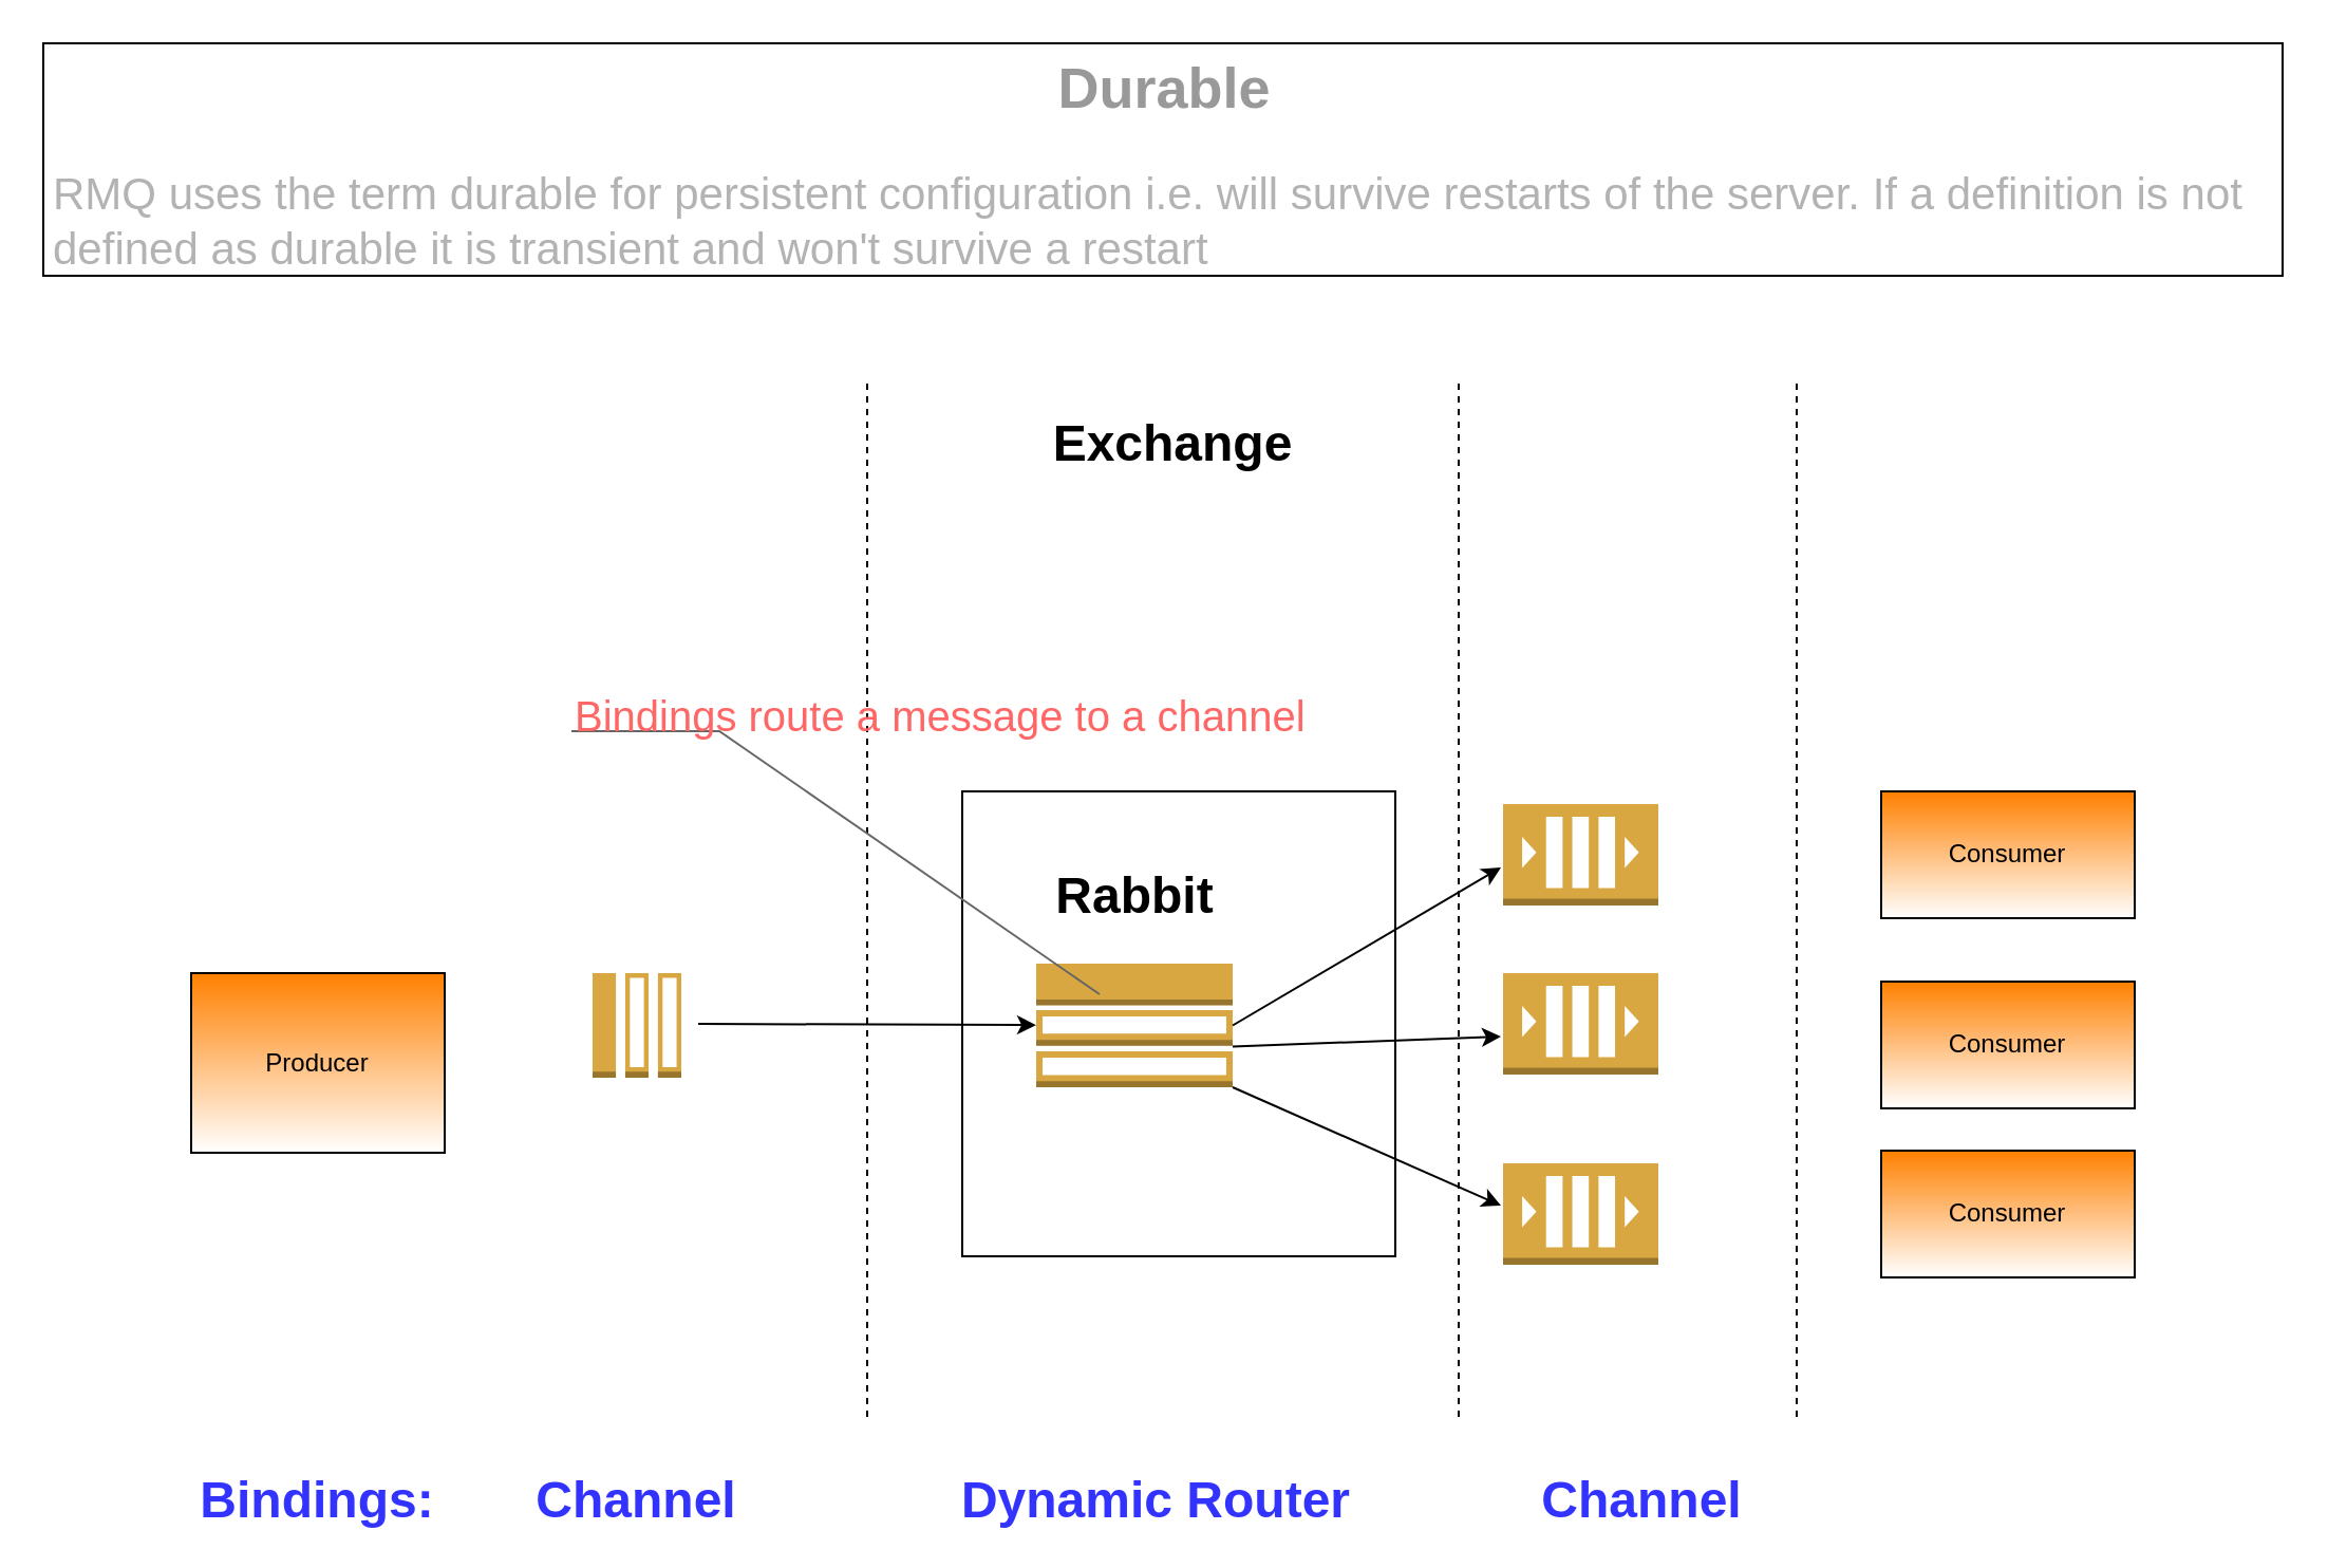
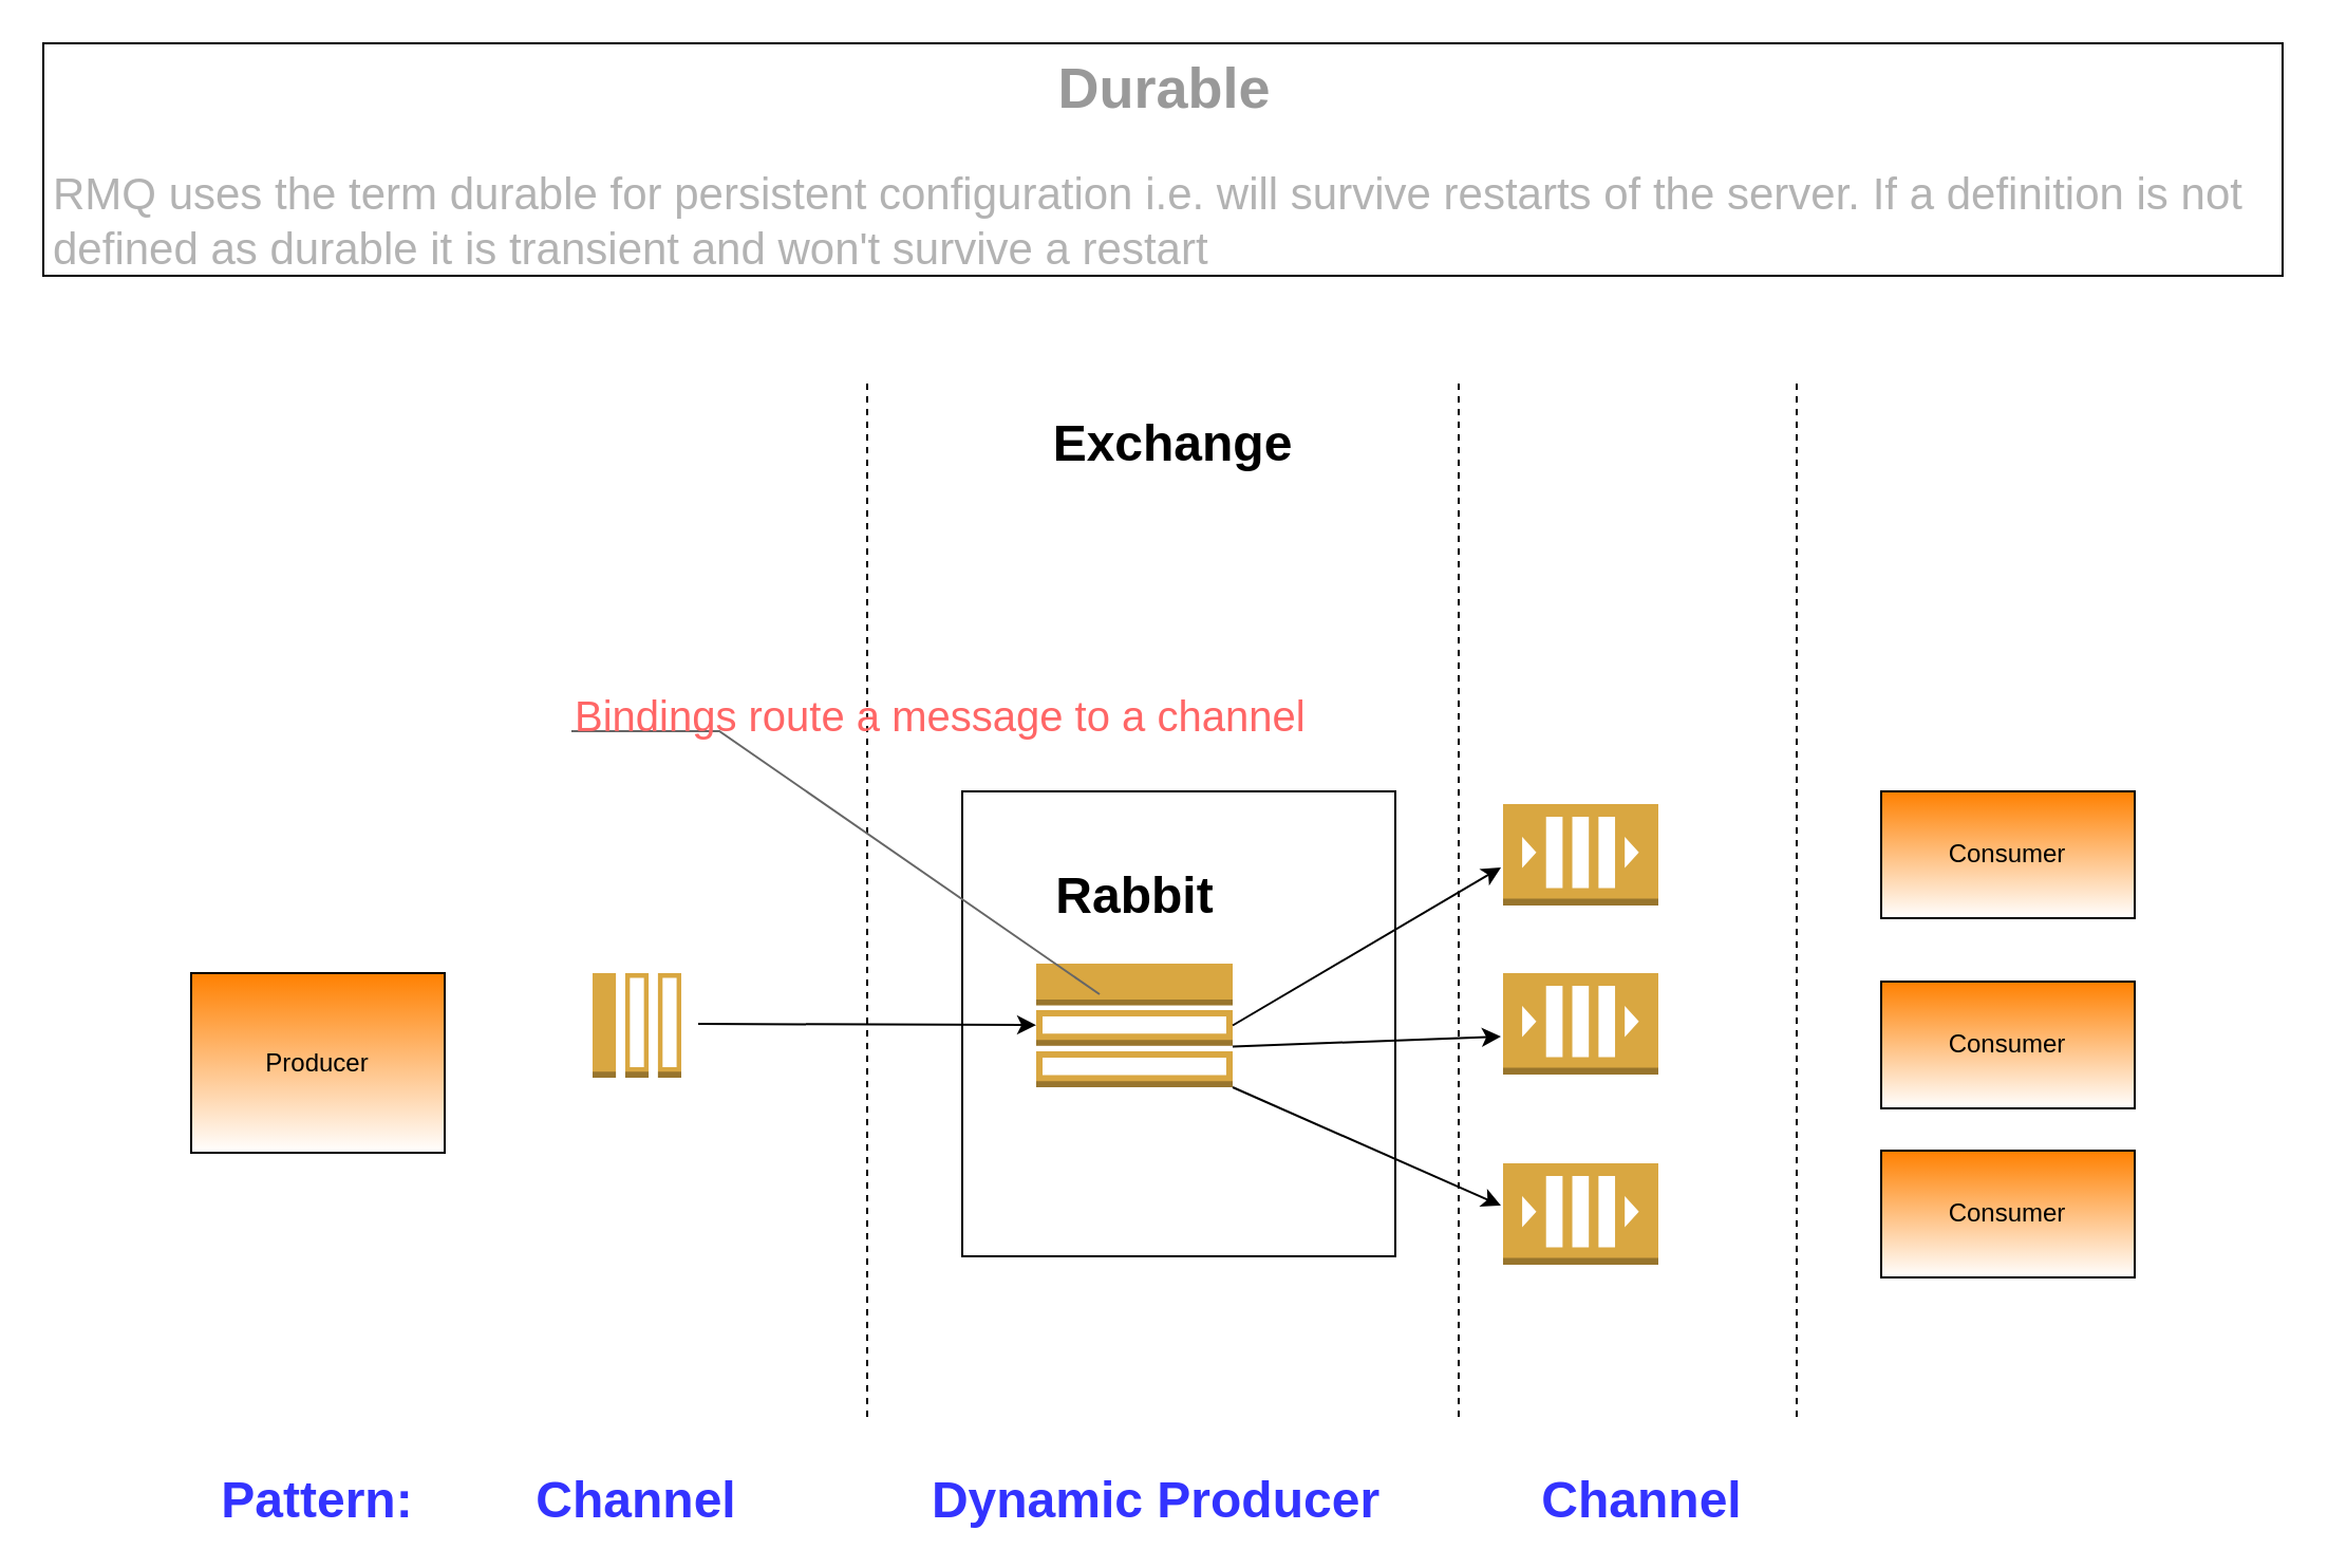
  <mxCell id="0" />
  <mxCell id="1" parent="0" />
  <mxCell id="2" value="" style="rounded=0;whiteSpace=wrap;html=1;direction=south;" vertex="1" parent="1"><mxGeometry x="455" y="374" width="205" height="220" as="geometry" /></mxCell>
  <mxCell id="3" value="" style="endArrow=classic;html=1;" edge="1" parent="1" target="8"><mxGeometry width="50" height="50" relative="1" as="geometry"><mxPoint x="330" y="484" as="sourcePoint" /><mxPoint x="410" y="360" as="targetPoint" /></mxGeometry></mxCell>
  <mxCell id="4" value="" style="outlineConnect=0;dashed=0;verticalLabelPosition=bottom;verticalAlign=top;align=center;html=1;shape=mxgraph.aws3.message;fillColor=#D9A741;gradientColor=none;" vertex="1" parent="1"><mxGeometry x="280" y="460" width="42" height="49.5" as="geometry" /></mxCell>
  <mxCell id="5" value="" style="outlineConnect=0;dashed=0;verticalLabelPosition=bottom;verticalAlign=top;align=center;html=1;shape=mxgraph.aws3.queue;fillColor=#D9A741;gradientColor=none;" vertex="1" parent="1"><mxGeometry x="711" y="380" width="73.5" height="48" as="geometry" /></mxCell>
  <mxCell id="6" value="" style="outlineConnect=0;dashed=0;verticalLabelPosition=bottom;verticalAlign=top;align=center;html=1;shape=mxgraph.aws3.queue;fillColor=#D9A741;gradientColor=none;" vertex="1" parent="1"><mxGeometry x="711" y="460" width="73.5" height="48" as="geometry" /></mxCell>
  <mxCell id="7" value="" style="outlineConnect=0;dashed=0;verticalLabelPosition=bottom;verticalAlign=top;align=center;html=1;shape=mxgraph.aws3.queue;fillColor=#D9A741;gradientColor=none;" vertex="1" parent="1"><mxGeometry x="711" y="550" width="73.5" height="48" as="geometry" /></mxCell>
  <mxCell id="8" value="" style="outlineConnect=0;dashed=0;verticalLabelPosition=bottom;verticalAlign=top;align=center;html=1;shape=mxgraph.aws3.topic_2;fillColor=#D9A741;gradientColor=none;" vertex="1" parent="1"><mxGeometry x="490" y="455.5" width="93" height="58.5" as="geometry" /></mxCell>
  <mxCell id="9" value="Producer" style="rounded=0;whiteSpace=wrap;html=1;gradientColor=#ffffff;fillColor=#FF8000;" vertex="1" parent="1"><mxGeometry x="90" y="460" width="120" height="85" as="geometry" /></mxCell>
  <mxCell id="10" value="Consumer" style="rounded=0;whiteSpace=wrap;html=1;gradientColor=#ffffff;fillColor=#FF8000;" vertex="1" parent="1"><mxGeometry x="890" y="374" width="120" height="60" as="geometry" /></mxCell>
  <mxCell id="11" value="Consumer" style="rounded=0;whiteSpace=wrap;html=1;gradientColor=#ffffff;fillColor=#FF8000;" vertex="1" parent="1"><mxGeometry x="890" y="464" width="120" height="60" as="geometry" /></mxCell>
  <mxCell id="12" value="Consumer" style="rounded=0;whiteSpace=wrap;html=1;gradientColor=#ffffff;fillColor=#FF8000;" vertex="1" parent="1"><mxGeometry x="890" y="544" width="120" height="60" as="geometry" /></mxCell>
  <mxCell id="13" value="" style="endArrow=classic;html=1;exitX=1;exitY=0.5;exitDx=0;exitDy=0;exitPerimeter=0;" edge="1" parent="1" source="8"><mxGeometry width="50" height="50" relative="1" as="geometry"><mxPoint x="680" y="440" as="sourcePoint" /><mxPoint x="710" y="410" as="targetPoint" /></mxGeometry></mxCell>
  <mxCell id="14" value="" style="endArrow=classic;html=1;exitX=1;exitY=0.5;exitDx=0;exitDy=0;exitPerimeter=0;" edge="1" parent="1"><mxGeometry width="50" height="50" relative="1" as="geometry"><mxPoint x="583" y="494.75" as="sourcePoint" /><mxPoint x="710" y="490" as="targetPoint" /></mxGeometry></mxCell>
  <mxCell id="15" value="" style="endArrow=classic;html=1;exitX=1;exitY=1;exitDx=0;exitDy=0;exitPerimeter=0;" edge="1" parent="1" source="8"><mxGeometry width="50" height="50" relative="1" as="geometry"><mxPoint x="660" y="620" as="sourcePoint" /><mxPoint x="710" y="570" as="targetPoint" /></mxGeometry></mxCell>
  <mxCell id="16" value="&lt;font size=&quot;1&quot;&gt;&lt;b style=&quot;font-size: 24px&quot;&gt;Exchange&lt;/b&gt;&lt;/font&gt;" style="text;html=1;strokeColor=none;fillColor=none;align=center;verticalAlign=middle;whiteSpace=wrap;rounded=0;" vertex="1" parent="1"><mxGeometry x="535" y="200" width="40" height="20" as="geometry" /></mxCell>
  <mxCell id="17" value="" style="endArrow=none;dashed=1;html=1;" edge="1" parent="1"><mxGeometry width="50" height="50" relative="1" as="geometry"><mxPoint x="690" y="670" as="sourcePoint" /><mxPoint x="690" y="180" as="targetPoint" /></mxGeometry></mxCell>
  <mxCell id="18" value="" style="endArrow=none;dashed=1;html=1;" edge="1" parent="1"><mxGeometry width="50" height="50" relative="1" as="geometry"><mxPoint x="410" y="670" as="sourcePoint" /><mxPoint x="410" y="180" as="targetPoint" /></mxGeometry></mxCell>
  <mxCell id="19" value="" style="endArrow=none;dashed=1;html=1;" edge="1" parent="1"><mxGeometry width="50" height="50" relative="1" as="geometry"><mxPoint x="850" y="670" as="sourcePoint" /><mxPoint x="850" y="180" as="targetPoint" /></mxGeometry></mxCell>
  <mxCell id="20" value="&lt;font size=&quot;1&quot;&gt;&lt;b style=&quot;font-size: 24px&quot;&gt;Rabbit&lt;/b&gt;&lt;/font&gt;" style="text;html=1;strokeColor=none;fillColor=none;align=center;verticalAlign=middle;whiteSpace=wrap;rounded=0;" vertex="1" parent="1"><mxGeometry x="516.5" y="414" width="40" height="20" as="geometry" /></mxCell>
  <mxCell id="21" value="&lt;font color=&quot;#ff6666&quot; style=&quot;font-size: 20px&quot;&gt;Bindings route a message to a channel&lt;/font&gt;" style="strokeWidth=1;shadow=0;dashed=0;align=center;html=1;shape=mxgraph.mockup.text.callout;linkText=;textSize=17;textColor=#666666;callDir=NW;callStyle=line;fontSize=17;fontColor=#666666;align=left;verticalAlign=top;strokeColor=#666666;fillColor=#FF8000;gradientColor=#ffffff;" vertex="1" parent="1"><mxGeometry x="270" y="320" width="250" height="150" as="geometry" /></mxCell>
  <mxCell id="22" value="&lt;font color=&quot;#ff6666&quot; style=&quot;font-size: 20px&quot;&gt;&lt;br&gt;&lt;/font&gt;" style="text;html=1;strokeColor=none;fillColor=none;align=center;verticalAlign=middle;whiteSpace=wrap;rounded=0;" vertex="1" parent="1"><mxGeometry x="475.75" y="190" width="163.5" height="20" as="geometry" /></mxCell>
- <mxCell id="23" value="&lt;span style=&quot;font-size: 24px&quot;&gt;&lt;b&gt;&lt;font color=&quot;#3333ff&quot;&gt;Bindings:&lt;/font&gt;&lt;/b&gt;&lt;/span&gt;" style="text;html=1;strokeColor=none;fillColor=none;align=center;verticalAlign=middle;whiteSpace=wrap;rounded=0;" vertex="1" parent="1"><mxGeometry x="20" y="700" width="260" height="20" as="geometry" /></mxCell>
- <mxCell id="24" value="&lt;font size=&quot;1&quot; color=&quot;#3333ff&quot;&gt;&lt;b style=&quot;font-size: 24px&quot;&gt;Dynamic Router&lt;/b&gt;&lt;/font&gt;" style="text;html=1;strokeColor=none;fillColor=none;align=center;verticalAlign=middle;whiteSpace=wrap;rounded=0;" vertex="1" parent="1"><mxGeometry x="420" y="700" width="253.5" height="20" as="geometry" /></mxCell>
+ <mxCell id="23" value="&lt;span style=&quot;font-size: 24px&quot;&gt;&lt;b&gt;&lt;font color=&quot;#3333ff&quot;&gt;Pattern:&lt;/font&gt;&lt;/b&gt;&lt;/span&gt;" style="text;html=1;strokeColor=none;fillColor=none;align=center;verticalAlign=middle;whiteSpace=wrap;rounded=0;" vertex="1" parent="1"><mxGeometry x="20" y="700" width="260" height="20" as="geometry" /></mxCell>
+ <mxCell id="24" value="&lt;font size=&quot;1&quot; color=&quot;#3333ff&quot;&gt;&lt;b style=&quot;font-size: 24px&quot;&gt;Dynamic Producer&lt;/b&gt;&lt;/font&gt;" style="text;html=1;strokeColor=none;fillColor=none;align=center;verticalAlign=middle;whiteSpace=wrap;rounded=0;" vertex="1" parent="1"><mxGeometry x="420" y="700" width="253.5" height="20" as="geometry" /></mxCell>
  <mxCell id="25" value="&lt;font size=&quot;1&quot; color=&quot;#3333ff&quot;&gt;&lt;b style=&quot;font-size: 24px&quot;&gt;Channel&lt;/b&gt;&lt;/font&gt;" style="text;html=1;strokeColor=none;fillColor=none;align=center;verticalAlign=middle;whiteSpace=wrap;rounded=0;" vertex="1" parent="1"><mxGeometry x="650" y="700" width="253.5" height="20" as="geometry" /></mxCell>
  <mxCell id="26" value="&lt;font size=&quot;1&quot; color=&quot;#3333ff&quot;&gt;&lt;b style=&quot;font-size: 24px&quot;&gt;Channel&lt;/b&gt;&lt;/font&gt;" style="text;html=1;strokeColor=none;fillColor=none;align=center;verticalAlign=middle;whiteSpace=wrap;rounded=0;" vertex="1" parent="1"><mxGeometry x="174.25" y="700" width="253.5" height="20" as="geometry" /></mxCell>
  <mxCell id="27" value="&lt;h1 style=&quot;text-align: center&quot;&gt;&lt;font color=&quot;#999999&quot; style=&quot;font-size: 27px&quot;&gt;Durable&lt;/font&gt;&lt;/h1&gt;&lt;p style=&quot;font-size: 21px&quot;&gt;&lt;font color=&quot;#b3b3b3&quot; style=&quot;font-size: 21px&quot;&gt;RMQ uses the term durable for persistent configuration i.e. will survive restarts of the server. If a definition is not defined as durable it is transient and won't survive a restart&lt;/font&gt;&lt;/p&gt;" style="text;html=1;strokeColor=#000000;fillColor=none;spacing=5;spacingTop=-20;whiteSpace=wrap;overflow=hidden;rounded=0;" vertex="1" parent="1"><mxGeometry x="20" y="20" width="1060" height="110" as="geometry" /></mxCell>
